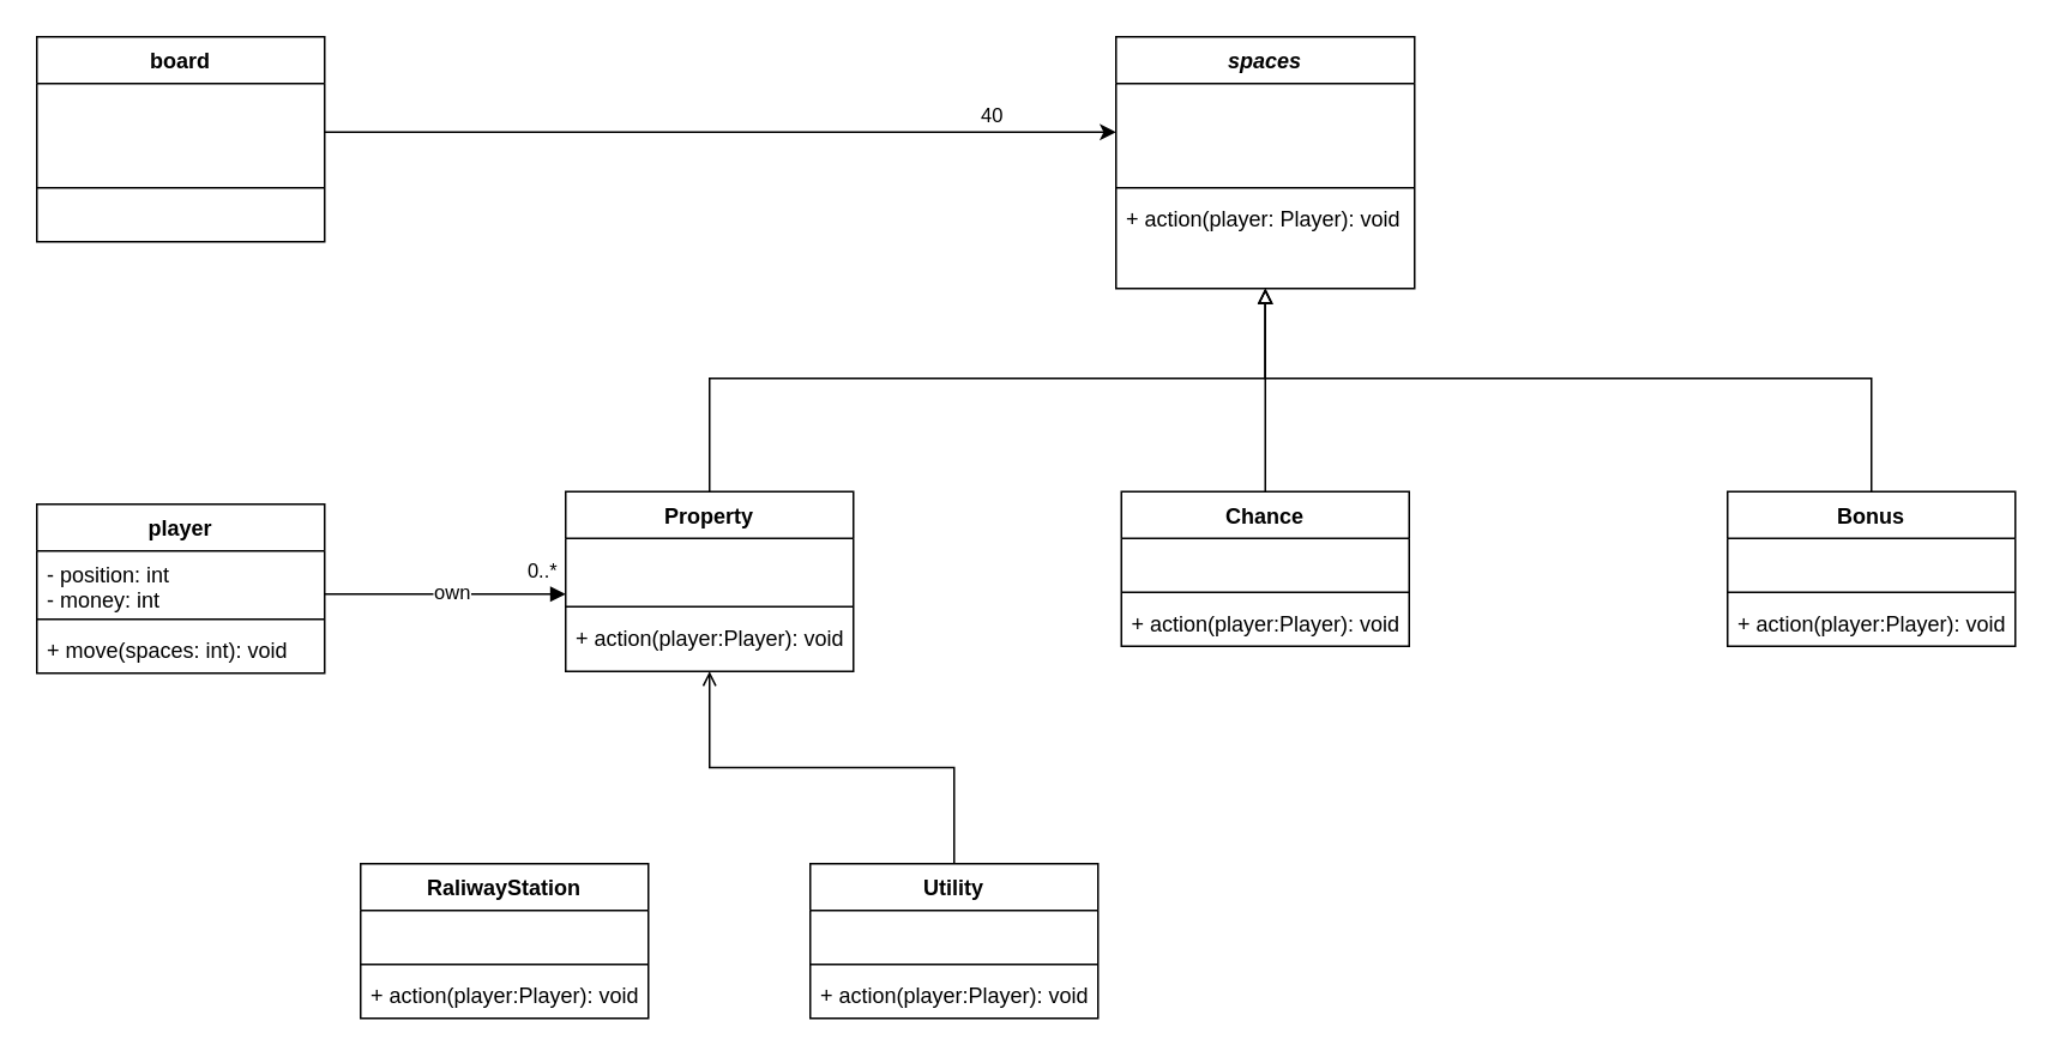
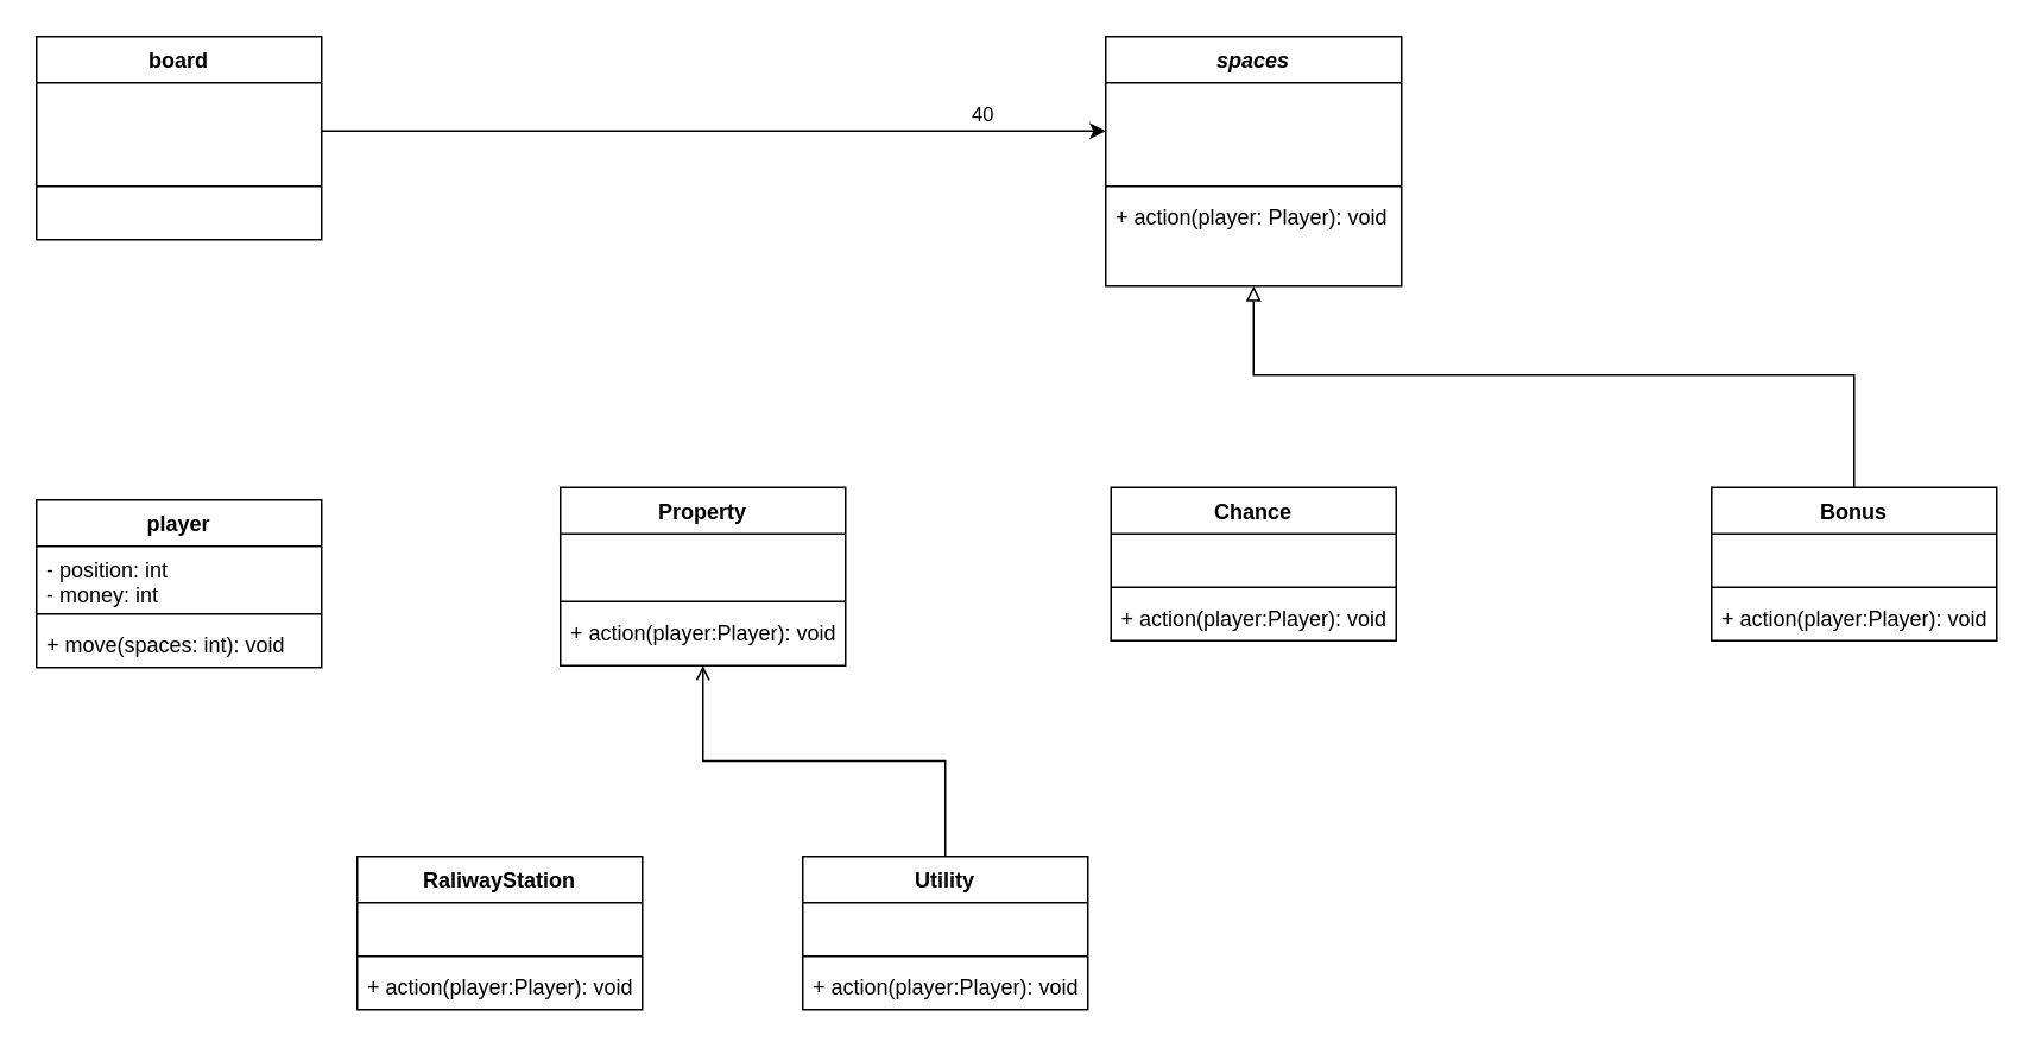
  <mxCell id="0" />
  <mxCell id="1" parent="0" />
  <mxCell id="2" value="board" style="swimlane;fontStyle=1;align=center;verticalAlign=top;childLayout=stackLayout;horizontal=1;startSize=26;horizontalStack=0;resizeParent=1;resizeParentMax=0;resizeLast=0;collapsible=1;marginBottom=0;" vertex="1" parent="1"><mxGeometry x="20" y="20" width="160" height="114" as="geometry" /></mxCell>
  <mxCell id="3" value=" " style="text;strokeColor=none;fillColor=none;align=left;verticalAlign=top;spacingLeft=4;spacingRight=4;overflow=hidden;rotatable=0;points=[[0,0.5],[1,0.5]];portConstraint=eastwest;" vertex="1" parent="2"><mxGeometry y="26" width="160" height="54" as="geometry" /></mxCell>
  <mxCell id="4" value="" style="line;strokeWidth=1;fillColor=none;align=left;verticalAlign=middle;spacingTop=-1;spacingLeft=3;spacingRight=3;rotatable=0;labelPosition=right;points=[];portConstraint=eastwest;" vertex="1" parent="2"><mxGeometry y="80" width="160" height="8" as="geometry" /></mxCell>
  <mxCell id="5" value=" " style="text;strokeColor=none;fillColor=none;align=left;verticalAlign=top;spacingLeft=4;spacingRight=4;overflow=hidden;rotatable=0;points=[[0,0.5],[1,0.5]];portConstraint=eastwest;" vertex="1" parent="2"><mxGeometry y="88" width="160" height="26" as="geometry" /></mxCell>
  <mxCell id="6" style="edgeStyle=orthogonalEdgeStyle;rounded=0;orthogonalLoop=1;jettySize=auto;html=1;" edge="1" parent="1" source="3" target="20"><mxGeometry relative="1" as="geometry"><Array as="points"><mxPoint x="280" y="73" /><mxPoint x="280" y="73" /></Array></mxGeometry></mxCell>
  <mxCell id="7" value="40" style="edgeLabel;html=1;align=center;verticalAlign=middle;resizable=0;points=[];" vertex="1" connectable="0" parent="6"><mxGeometry x="0.635" y="2" relative="1" as="geometry"><mxPoint x="10" y="-8" as="offset" /></mxGeometry></mxCell>
- <mxCell id="8" style="edgeStyle=orthogonalEdgeStyle;rounded=0;orthogonalLoop=1;jettySize=auto;html=1;endArrow=block;endFill=0;" edge="1" parent="1" source="16" target="20"><mxGeometry relative="1" as="geometry"><Array as="points"><mxPoint x="394" y="210" /><mxPoint x="703" y="210" /></Array></mxGeometry></mxCell>
- <mxCell id="9" style="edgeStyle=orthogonalEdgeStyle;rounded=0;orthogonalLoop=1;jettySize=auto;html=1;endArrow=block;endFill=1;" edge="1" parent="1" source="12" target="16"><mxGeometry relative="1" as="geometry"><Array as="points"><mxPoint x="280" y="330" /><mxPoint x="280" y="330" /></Array></mxGeometry></mxCell>
- <mxCell id="10" value="0..*" style="edgeLabel;html=1;align=center;verticalAlign=middle;resizable=0;points=[];" vertex="1" connectable="0" parent="9"><mxGeometry x="0.492" y="-11" relative="1" as="geometry"><mxPoint x="20" y="-25" as="offset" /></mxGeometry></mxCell>
- <mxCell id="11" value="own" style="edgeLabel;html=1;align=center;verticalAlign=middle;resizable=0;points=[];" vertex="1" connectable="0" parent="9"><mxGeometry x="0.492" y="44" relative="1" as="geometry"><mxPoint x="-30" y="42" as="offset" /></mxGeometry></mxCell>
  <mxCell id="12" value="player" style="swimlane;fontStyle=1;align=center;verticalAlign=top;childLayout=stackLayout;horizontal=1;startSize=26;horizontalStack=0;resizeParent=1;resizeParentMax=0;resizeLast=0;collapsible=1;marginBottom=0;" vertex="1" parent="1"><mxGeometry x="20" y="280" width="160" height="94" as="geometry" /></mxCell>
  <mxCell id="13" value="- position: int&#10;- money: int" style="text;strokeColor=none;fillColor=none;align=left;verticalAlign=top;spacingLeft=4;spacingRight=4;overflow=hidden;rotatable=0;points=[[0,0.5],[1,0.5]];portConstraint=eastwest;" vertex="1" parent="12"><mxGeometry y="26" width="160" height="34" as="geometry" /></mxCell>
  <mxCell id="14" value="" style="line;strokeWidth=1;fillColor=none;align=left;verticalAlign=middle;spacingTop=-1;spacingLeft=3;spacingRight=3;rotatable=0;labelPosition=right;points=[];portConstraint=eastwest;" vertex="1" parent="12"><mxGeometry y="60" width="160" height="8" as="geometry" /></mxCell>
  <mxCell id="15" value="+ move(spaces: int): void" style="text;strokeColor=none;fillColor=none;align=left;verticalAlign=top;spacingLeft=4;spacingRight=4;overflow=hidden;rotatable=0;points=[[0,0.5],[1,0.5]];portConstraint=eastwest;" vertex="1" parent="12"><mxGeometry y="68" width="160" height="26" as="geometry" /></mxCell>
  <mxCell id="16" value="Property" style="swimlane;fontStyle=1;align=center;verticalAlign=top;childLayout=stackLayout;horizontal=1;startSize=26;horizontalStack=0;resizeParent=1;resizeParentMax=0;resizeLast=0;collapsible=1;marginBottom=0;" vertex="1" parent="1"><mxGeometry x="314" y="273" width="160" height="100" as="geometry" /></mxCell>
  <mxCell id="17" value=" " style="text;strokeColor=none;fillColor=none;align=left;verticalAlign=top;spacingLeft=4;spacingRight=4;overflow=hidden;rotatable=0;points=[[0,0.5],[1,0.5]];portConstraint=eastwest;" vertex="1" parent="16"><mxGeometry y="26" width="160" height="34" as="geometry" /></mxCell>
  <mxCell id="18" value="" style="line;strokeWidth=1;fillColor=none;align=left;verticalAlign=middle;spacingTop=-1;spacingLeft=3;spacingRight=3;rotatable=0;labelPosition=right;points=[];portConstraint=eastwest;" vertex="1" parent="16"><mxGeometry y="60" width="160" height="8" as="geometry" /></mxCell>
  <mxCell id="19" value="+ action(player:Player): void" style="text;strokeColor=none;fillColor=none;align=left;verticalAlign=top;spacingLeft=4;spacingRight=4;overflow=hidden;rotatable=0;points=[[0,0.5],[1,0.5]];portConstraint=eastwest;" vertex="1" parent="16"><mxGeometry y="68" width="160" height="32" as="geometry" /></mxCell>
  <mxCell id="20" value="spaces" style="swimlane;fontStyle=3;align=center;verticalAlign=top;childLayout=stackLayout;horizontal=1;startSize=26;horizontalStack=0;resizeParent=1;resizeParentMax=0;resizeLast=0;collapsible=1;marginBottom=0;" vertex="1" parent="1"><mxGeometry x="620" y="20" width="166" height="140" as="geometry" /></mxCell>
  <mxCell id="21" value=" " style="text;strokeColor=none;fillColor=none;align=left;verticalAlign=top;spacingLeft=4;spacingRight=4;overflow=hidden;rotatable=0;points=[[0,0.5],[1,0.5]];portConstraint=eastwest;" vertex="1" parent="20"><mxGeometry y="26" width="166" height="54" as="geometry" /></mxCell>
  <mxCell id="22" value="" style="line;strokeWidth=1;fillColor=none;align=left;verticalAlign=middle;spacingTop=-1;spacingLeft=3;spacingRight=3;rotatable=0;labelPosition=right;points=[];portConstraint=eastwest;" vertex="1" parent="20"><mxGeometry y="80" width="166" height="8" as="geometry" /></mxCell>
  <mxCell id="23" value="+ action(player: Player): void" style="text;strokeColor=none;fillColor=none;align=left;verticalAlign=top;spacingLeft=4;spacingRight=4;overflow=hidden;rotatable=0;points=[[0,0.5],[1,0.5]];portConstraint=eastwest;" vertex="1" parent="20"><mxGeometry y="88" width="166" height="52" as="geometry" /></mxCell>
- <mxCell id="24" style="edgeStyle=orthogonalEdgeStyle;rounded=0;orthogonalLoop=1;jettySize=auto;html=1;endArrow=block;endFill=0;" edge="1" parent="1" source="25" target="20"><mxGeometry relative="1" as="geometry" /></mxCell>
  <mxCell id="25" value="Chance" style="swimlane;fontStyle=1;align=center;verticalAlign=top;childLayout=stackLayout;horizontal=1;startSize=26;horizontalStack=0;resizeParent=1;resizeParentMax=0;resizeLast=0;collapsible=1;marginBottom=0;" vertex="1" parent="1"><mxGeometry x="623" y="273" width="160" height="86" as="geometry" /></mxCell>
  <mxCell id="26" value=" " style="text;strokeColor=none;fillColor=none;align=left;verticalAlign=top;spacingLeft=4;spacingRight=4;overflow=hidden;rotatable=0;points=[[0,0.5],[1,0.5]];portConstraint=eastwest;" vertex="1" parent="25"><mxGeometry y="26" width="160" height="26" as="geometry" /></mxCell>
  <mxCell id="27" value="" style="line;strokeWidth=1;fillColor=none;align=left;verticalAlign=middle;spacingTop=-1;spacingLeft=3;spacingRight=3;rotatable=0;labelPosition=right;points=[];portConstraint=eastwest;" vertex="1" parent="25"><mxGeometry y="52" width="160" height="8" as="geometry" /></mxCell>
  <mxCell id="28" value="+ action(player:Player): void" style="text;strokeColor=none;fillColor=none;align=left;verticalAlign=top;spacingLeft=4;spacingRight=4;overflow=hidden;rotatable=0;points=[[0,0.5],[1,0.5]];portConstraint=eastwest;" vertex="1" parent="25"><mxGeometry y="60" width="160" height="26" as="geometry" /></mxCell>
  <mxCell id="29" style="edgeStyle=orthogonalEdgeStyle;rounded=0;orthogonalLoop=1;jettySize=auto;html=1;endArrow=block;endFill=0;" edge="1" parent="1" source="30" target="20"><mxGeometry relative="1" as="geometry"><Array as="points"><mxPoint x="1040" y="210" /><mxPoint x="703" y="210" /></Array></mxGeometry></mxCell>
  <mxCell id="30" value="Bonus" style="swimlane;fontStyle=1;align=center;verticalAlign=top;childLayout=stackLayout;horizontal=1;startSize=26;horizontalStack=0;resizeParent=1;resizeParentMax=0;resizeLast=0;collapsible=1;marginBottom=0;" vertex="1" parent="1"><mxGeometry x="960" y="273" width="160" height="86" as="geometry" /></mxCell>
  <mxCell id="31" value=" " style="text;strokeColor=none;fillColor=none;align=left;verticalAlign=top;spacingLeft=4;spacingRight=4;overflow=hidden;rotatable=0;points=[[0,0.5],[1,0.5]];portConstraint=eastwest;" vertex="1" parent="30"><mxGeometry y="26" width="160" height="26" as="geometry" /></mxCell>
  <mxCell id="32" value="" style="line;strokeWidth=1;fillColor=none;align=left;verticalAlign=middle;spacingTop=-1;spacingLeft=3;spacingRight=3;rotatable=0;labelPosition=right;points=[];portConstraint=eastwest;" vertex="1" parent="30"><mxGeometry y="52" width="160" height="8" as="geometry" /></mxCell>
  <mxCell id="33" value="+ action(player:Player): void" style="text;strokeColor=none;fillColor=none;align=left;verticalAlign=top;spacingLeft=4;spacingRight=4;overflow=hidden;rotatable=0;points=[[0,0.5],[1,0.5]];portConstraint=eastwest;" vertex="1" parent="30"><mxGeometry y="60" width="160" height="26" as="geometry" /></mxCell>
  <mxCell id="34" value="RaliwayStation" style="swimlane;fontStyle=1;align=center;verticalAlign=top;childLayout=stackLayout;horizontal=1;startSize=26;horizontalStack=0;resizeParent=1;resizeParentMax=0;resizeLast=0;collapsible=1;marginBottom=0;" vertex="1" parent="1"><mxGeometry x="200" y="480" width="160" height="86" as="geometry" /></mxCell>
  <mxCell id="35" value=" " style="text;strokeColor=none;fillColor=none;align=left;verticalAlign=top;spacingLeft=4;spacingRight=4;overflow=hidden;rotatable=0;points=[[0,0.5],[1,0.5]];portConstraint=eastwest;" vertex="1" parent="34"><mxGeometry y="26" width="160" height="26" as="geometry" /></mxCell>
  <mxCell id="36" value="" style="line;strokeWidth=1;fillColor=none;align=left;verticalAlign=middle;spacingTop=-1;spacingLeft=3;spacingRight=3;rotatable=0;labelPosition=right;points=[];portConstraint=eastwest;" vertex="1" parent="34"><mxGeometry y="52" width="160" height="8" as="geometry" /></mxCell>
  <mxCell id="37" value="+ action(player:Player): void" style="text;strokeColor=none;fillColor=none;align=left;verticalAlign=top;spacingLeft=4;spacingRight=4;overflow=hidden;rotatable=0;points=[[0,0.5],[1,0.5]];portConstraint=eastwest;" vertex="1" parent="34"><mxGeometry y="60" width="160" height="26" as="geometry" /></mxCell>
  <mxCell id="38" style="edgeStyle=orthogonalEdgeStyle;rounded=0;orthogonalLoop=1;jettySize=auto;html=1;endArrow=open;endFill=0;" edge="1" parent="1" source="39" target="16"><mxGeometry relative="1" as="geometry" /></mxCell>
  <mxCell id="39" value="Utility" style="swimlane;fontStyle=1;align=center;verticalAlign=top;childLayout=stackLayout;horizontal=1;startSize=26;horizontalStack=0;resizeParent=1;resizeParentMax=0;resizeLast=0;collapsible=1;marginBottom=0;" vertex="1" parent="1"><mxGeometry x="450" y="480" width="160" height="86" as="geometry" /></mxCell>
  <mxCell id="40" value=" " style="text;strokeColor=none;fillColor=none;align=left;verticalAlign=top;spacingLeft=4;spacingRight=4;overflow=hidden;rotatable=0;points=[[0,0.5],[1,0.5]];portConstraint=eastwest;" vertex="1" parent="39"><mxGeometry y="26" width="160" height="26" as="geometry" /></mxCell>
  <mxCell id="41" value="" style="line;strokeWidth=1;fillColor=none;align=left;verticalAlign=middle;spacingTop=-1;spacingLeft=3;spacingRight=3;rotatable=0;labelPosition=right;points=[];portConstraint=eastwest;" vertex="1" parent="39"><mxGeometry y="52" width="160" height="8" as="geometry" /></mxCell>
  <mxCell id="42" value="+ action(player:Player): void" style="text;strokeColor=none;fillColor=none;align=left;verticalAlign=top;spacingLeft=4;spacingRight=4;overflow=hidden;rotatable=0;points=[[0,0.5],[1,0.5]];portConstraint=eastwest;" vertex="1" parent="39"><mxGeometry y="60" width="160" height="26" as="geometry" /></mxCell>
